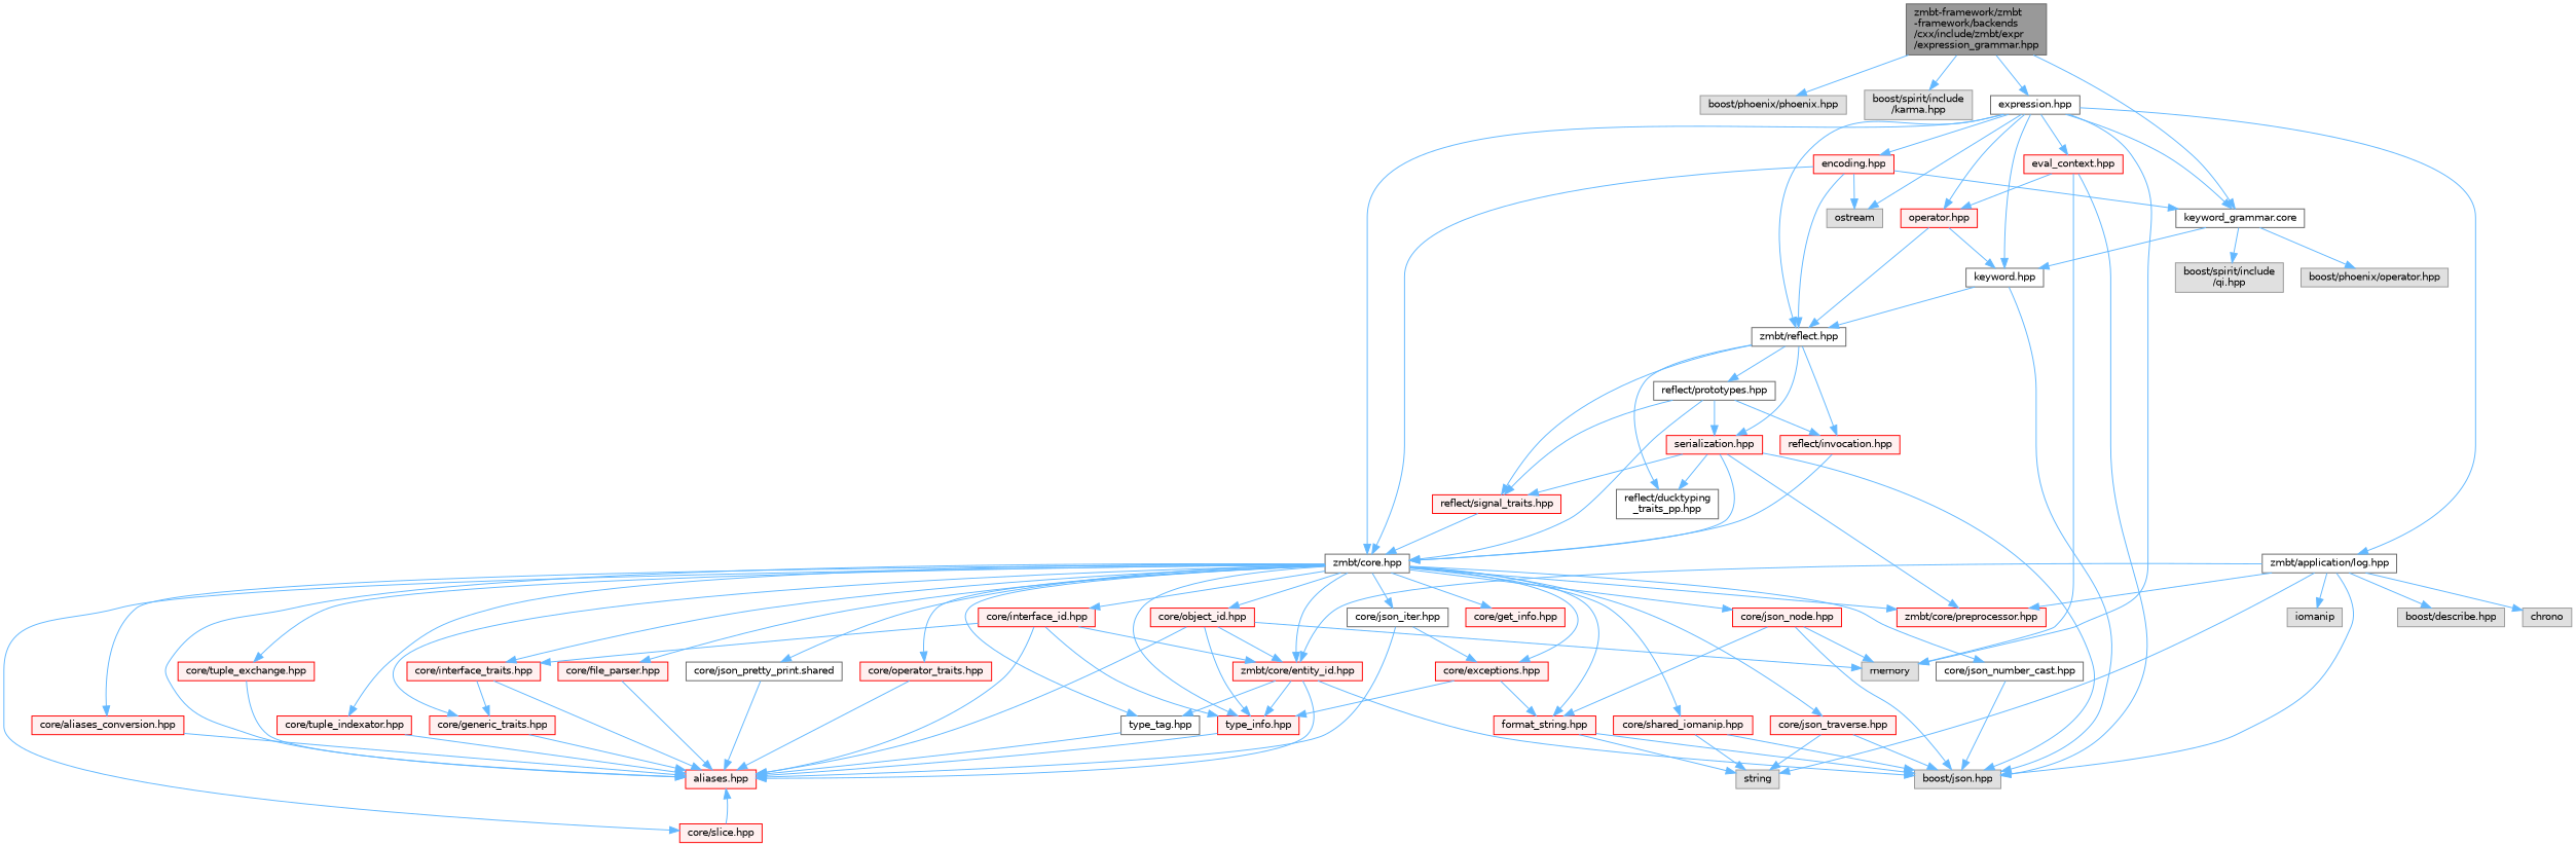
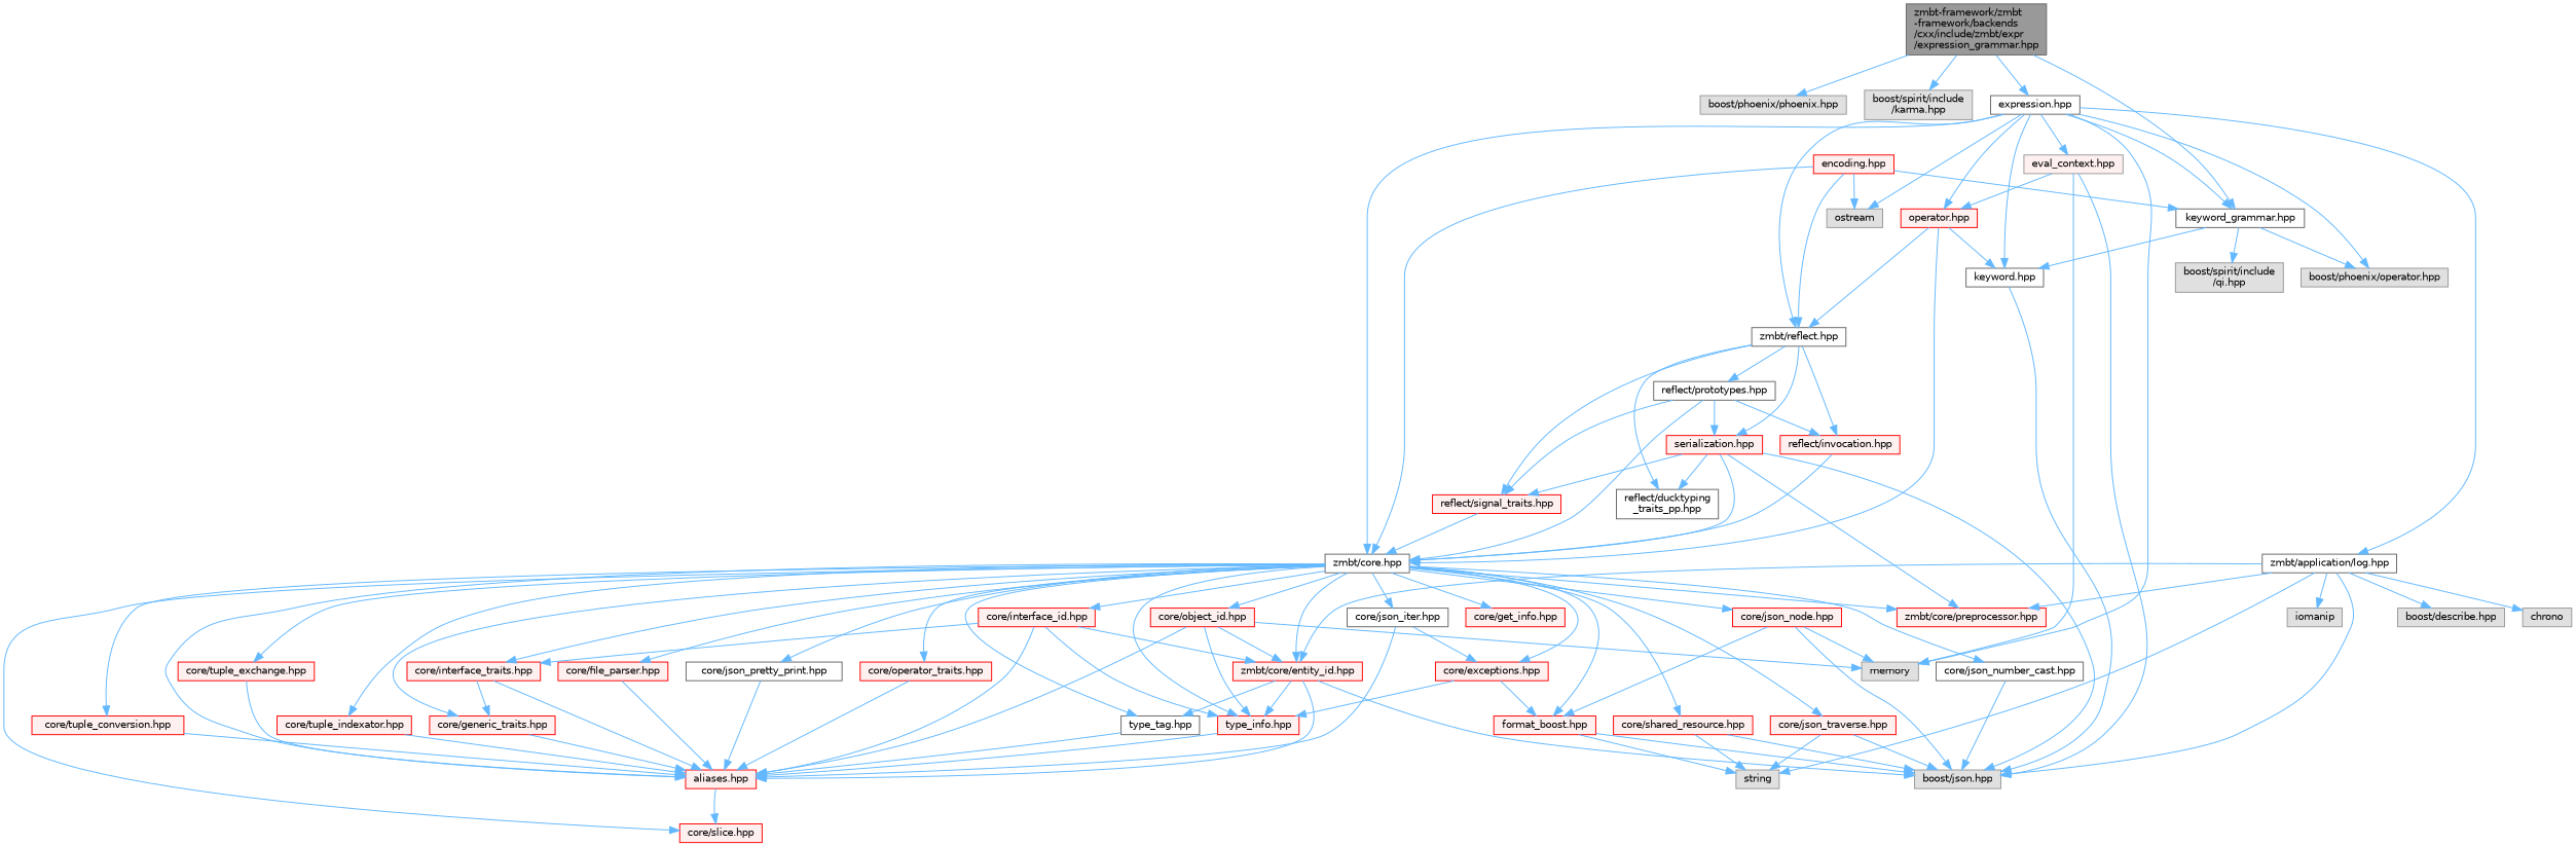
  digraph {
    node [color=red fillcolor="#FFF0F0" fontname=Helvetica fontsize=10 shape=box style=filled]
    edge [color=steelblue1 fontname=Helvetica fontsize=10 labelfontname=Helvetica labelfontsize=10 style=solid]
    n1 [color=gray40 fillcolor=grey60 fontcolor=black height=0.2 label="zmbt-framework/zmbt\l-framework/backends\l/cxx/include/zmbt/expr\l/expression_grammar.hpp" width=0.4]
    n2 [color=grey60 fillcolor="#E0E0E0" height=0.2 label="boost/phoenix/phoenix.hpp" width=0.4]
    n3 [color=grey60 fillcolor="#E0E0E0" height=0.2 label="boost/spirit/include\l/karma.hpp" width=0.4]
    n4 [color=grey40 fillcolor=white height=0.2 label="expression.hpp" width=0.4]
-   n5 [color=grey40 fillcolor=white height=0.2 label="keyword_grammar.core" width=0.4]
+   n5 [color=grey40 fillcolor=white height=0.2 label="keyword_grammar.hpp" width=0.4]
    n6 [color=grey60 fillcolor="#E0E0E0" height=0.2 label=memory width=0.4]
    n7 [color=grey60 fillcolor="#E0E0E0" height=0.2 label=ostream width=0.4]
    n8 [color=grey40 fillcolor=white height=0.2 label="zmbt/application/log.hpp" width=0.4]
    n9 [color=grey40 fillcolor=white height=0.2 label="zmbt/core.hpp" width=0.4]
    n10 [color=grey40 fillcolor=white height=0.2 label="zmbt/reflect.hpp" width=0.4]
    n11 [height=0.2 label="operator.hpp" width=0.4]
    n12 [color=grey40 fillcolor=white height=0.2 label="keyword.hpp" width=0.4]
    n13 [height=0.2 label="encoding.hpp" width=0.4]
-   n14 [height=0.2 label="eval_context.hpp" width=0.4]
+   n14 [color=grey60 height=0.2 label="eval_context.hpp" width=0.4]
    n15 [color=grey60 fillcolor="#E0E0E0" height=0.2 label="boost/spirit/include\l/qi.hpp" width=0.4]
    n16 [color=grey60 fillcolor="#E0E0E0" height=0.2 label="boost/phoenix/operator.hpp" width=0.4]
    n17 [color=grey60 fillcolor="#E0E0E0" height=0.2 label=chrono width=0.4]
    n18 [color=grey60 fillcolor="#E0E0E0" height=0.2 label=iomanip width=0.4]
    n19 [color=grey60 fillcolor="#E0E0E0" height=0.2 label=string width=0.4]
    n20 [color=grey60 fillcolor="#E0E0E0" height=0.2 label="boost/describe.hpp" width=0.4]
    n21 [color=grey60 fillcolor="#E0E0E0" height=0.2 label="boost/json.hpp" width=0.4]
    n22 [height=0.2 label="zmbt/core/preprocessor.hpp" width=0.4]
    n23 [height=0.2 label="zmbt/core/entity_id.hpp" width=0.4]
    n24 [height=0.2 label="aliases.hpp" width=0.4]
    n25 [color=grey40 fillcolor=white height=0.2 label="type_tag.hpp" width=0.4]
    n26 [height=0.2 label="type_info.hpp" width=0.4]
    n27 [height=0.2 label="core/exceptions.hpp" width=0.4]
-   n28 [height=0.2 label="format_string.hpp" width=0.4]
+   n28 [height=0.2 label="format_boost.hpp" width=0.4]
    n29 [height=0.2 label="core/file_parser.hpp" width=0.4]
    n30 [height=0.2 label="core/generic_traits.hpp" width=0.4]
    n31 [height=0.2 label="core/get_info.hpp" width=0.4]
    n32 [height=0.2 label="core/interface_traits.hpp" width=0.4]
    n33 [color=grey40 fillcolor=white height=0.2 label="core/json_iter.hpp" width=0.4]
    n34 [height=0.2 label="core/json_node.hpp" width=0.4]
    n35 [color=grey40 fillcolor=white height=0.2 label="core/json_number_cast.hpp" width=0.4]
    n36 [height=0.2 label="core/json_traverse.hpp" width=0.4]
-   n37 [color=grey40 fillcolor=white height=0.2 label="core/json_pretty_print.shared" width=0.4]
+   n37 [color=grey40 fillcolor=white height=0.2 label="core/json_pretty_print.hpp" width=0.4]
    n38 [height=0.2 label="core/slice.hpp" width=0.4]
    n39 [height=0.2 label="core/operator_traits.hpp" width=0.4]
-   n40 [height=0.2 label="core/shared_iomanip.hpp" width=0.4]
-   n41 [height=0.2 label="core/aliases_conversion.hpp" width=0.4]
+   n40 [height=0.2 label="core/shared_resource.hpp" width=0.4]
+   n41 [height=0.2 label="core/tuple_conversion.hpp" width=0.4]
    n42 [height=0.2 label="core/tuple_exchange.hpp" width=0.4]
    n43 [height=0.2 label="core/tuple_indexator.hpp" width=0.4]
    n44 [height=0.2 label="core/interface_id.hpp" width=0.4]
    n45 [height=0.2 label="core/object_id.hpp" width=0.4]
    n46 [color=grey40 fillcolor=white height=0.2 label="reflect/ducktyping\l_traits_pp.hpp" width=0.4]
    n47 [height=0.2 label="reflect/signal_traits.hpp" width=0.4]
    n48 [height=0.2 label="reflect/invocation.hpp" width=0.4]
    n49 [color=grey40 fillcolor=white height=0.2 label="reflect/prototypes.hpp" width=0.4]
    n50 [height=0.2 label="serialization.hpp" width=0.4]
    n1 -> n2
    n1 -> n3
    n1 -> n4
    n1 -> n5
    n4 -> n5
    n4 -> n6
    n4 -> n7
    n4 -> n8
    n4 -> n9
    n4 -> n10
    n4 -> n11
    n4 -> n12
-   n4 -> n13
+   n4 -> n16
    n4 -> n14
    n5 -> n12
    n5 -> n15
    n5 -> n16
    n8 -> n17
    n8 -> n18
    n8 -> n19
    n8 -> n20
    n8 -> n21
    n8 -> n22
    n8 -> n23
    n9 -> n22
    n9 -> n23
    n9 -> n24
    n9 -> n25
    n9 -> n26
    n9 -> n27
    n9 -> n28
    n9 -> n29
    n9 -> n30
    n9 -> n31
    n9 -> n32
    n9 -> n33
    n9 -> n34
    n9 -> n35
    n9 -> n36
    n9 -> n37
    n9 -> n38
    n9 -> n39
    n9 -> n40
    n9 -> n41
    n9 -> n42
    n9 -> n43
    n9 -> n44
    n9 -> n45
    n10 -> n46
    n10 -> n47
    n10 -> n48
    n10 -> n49
    n10 -> n50
+   n11 -> n9
    n11 -> n10
    n11 -> n12
-   n12 -> n10
    n12 -> n21
    n13 -> n5
    n13 -> n7
    n13 -> n9
    n13 -> n10
    n14 -> n6
    n14 -> n11
    n14 -> n21
    n23 -> n21
    n23 -> n24
    n23 -> n25
    n23 -> n26
    n25 -> n24
    n26 -> n24
    n27 -> n26
    n27 -> n28
    n28 -> n19
    n28 -> n21
    n29 -> n24
    n30 -> n24
    n32 -> n24
    n32 -> n30
    n33 -> n24
    n33 -> n27
    n34 -> n6
    n34 -> n21
    n34 -> n28
    n35 -> n21
    n36 -> n19
    n36 -> n21
    n37 -> n24
-   n38 -> n24
+   n24 -> n38
    n39 -> n24
    n40 -> n19
    n40 -> n21
    n41 -> n24
    n42 -> n24
    n43 -> n24
    n44 -> n23
    n44 -> n24
    n44 -> n26
    n44 -> n32
    n45 -> n6
    n45 -> n23
    n45 -> n24
    n45 -> n26
    n47 -> n9
    n48 -> n9
    n49 -> n9
    n49 -> n47
    n49 -> n48
    n49 -> n50
    n50 -> n9
    n50 -> n21
    n50 -> n22
    n50 -> n46
    n50 -> n47
  }
